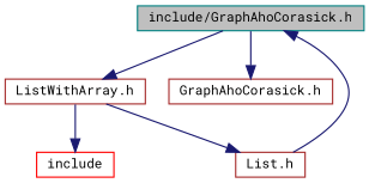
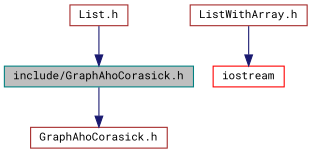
  digraph {
    fontname="Roboto Mono"
    node [color=brown fillcolor=white fontname="Roboto Mono" fontsize=10 shape=record style=filled]
    edge [color=midnightblue fontname="Roboto Mono" fontsize=10 labelfontname=Helvetica labelfontsize=10 style=solid]
    n1 [color=teal fillcolor=grey75 fontcolor=black height=0.2 label="include/GraphAhoCorasick.h" width=0.4]
    n2 [height=0.2 label="ListWithArray.h" width=0.4]
    n3 [height=0.2 label="GraphAhoCorasick.h" width=0.4]
    n4 [height=0.2 label="List.h" width=0.4]
-   n5 [color=red height=0.2 label=include width=0.4]
-   n1 -> n2
+   n5 [color=red height=0.2 label=iostream width=0.4]
    n1 -> n3
-   n2 -> n4
    n2 -> n5
    n4 -> n1
  }
